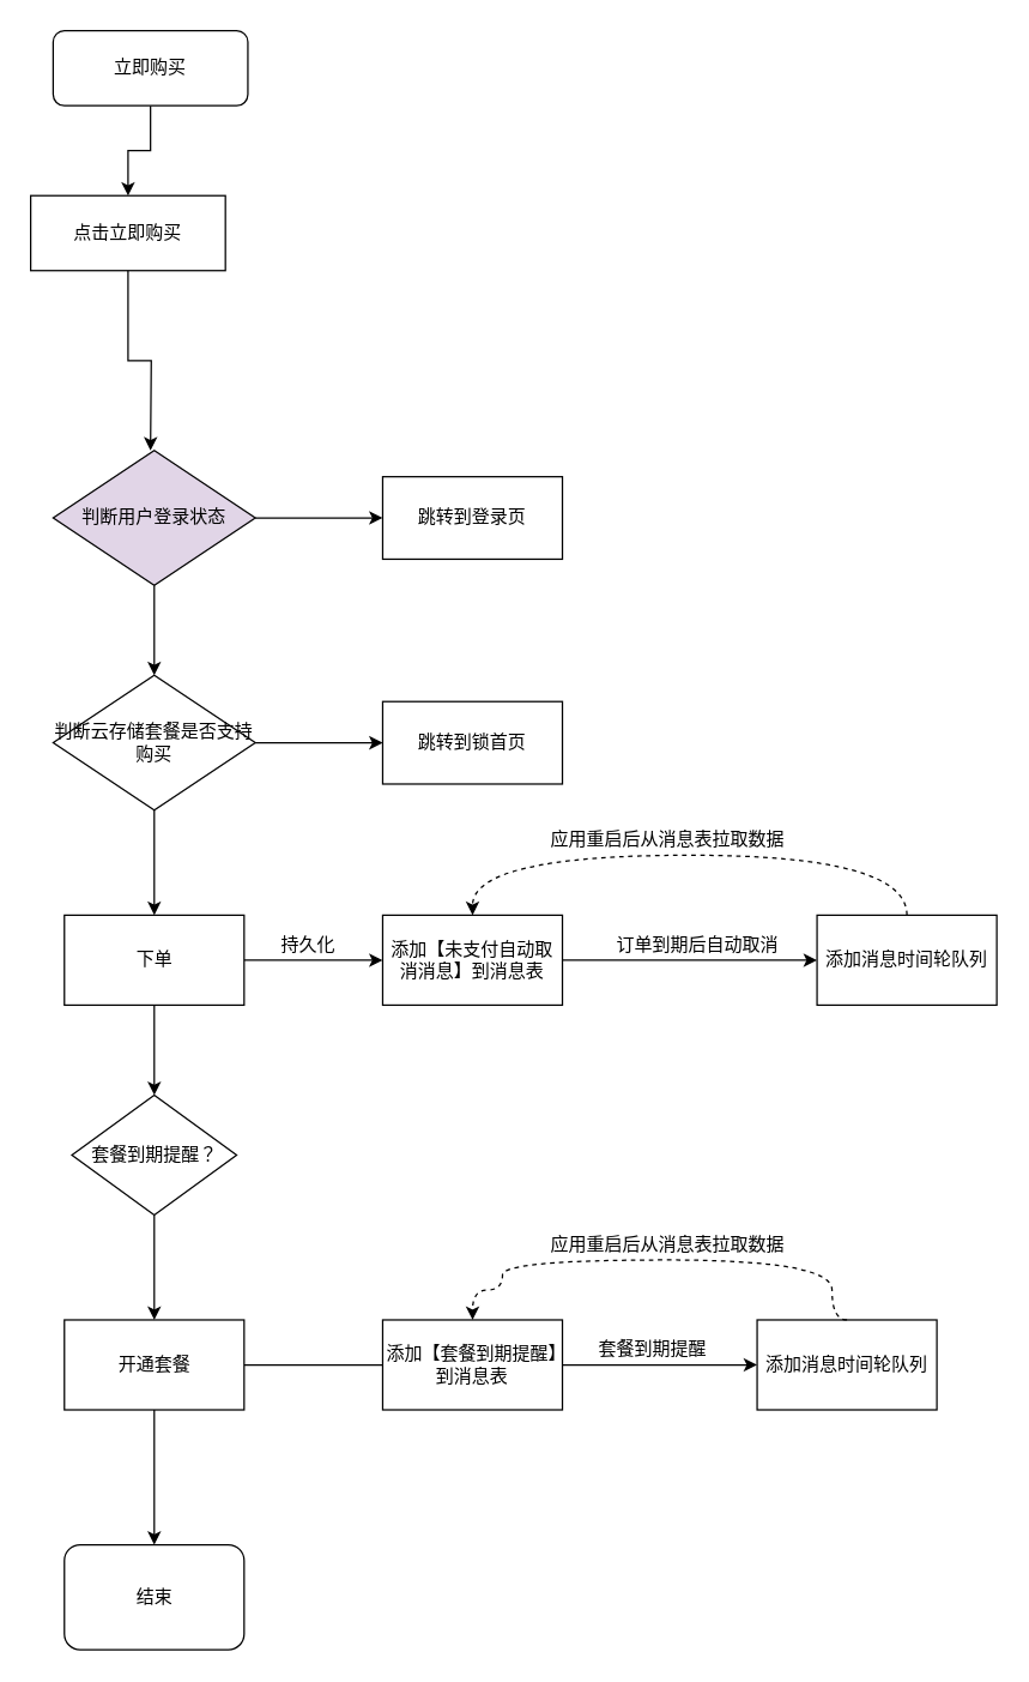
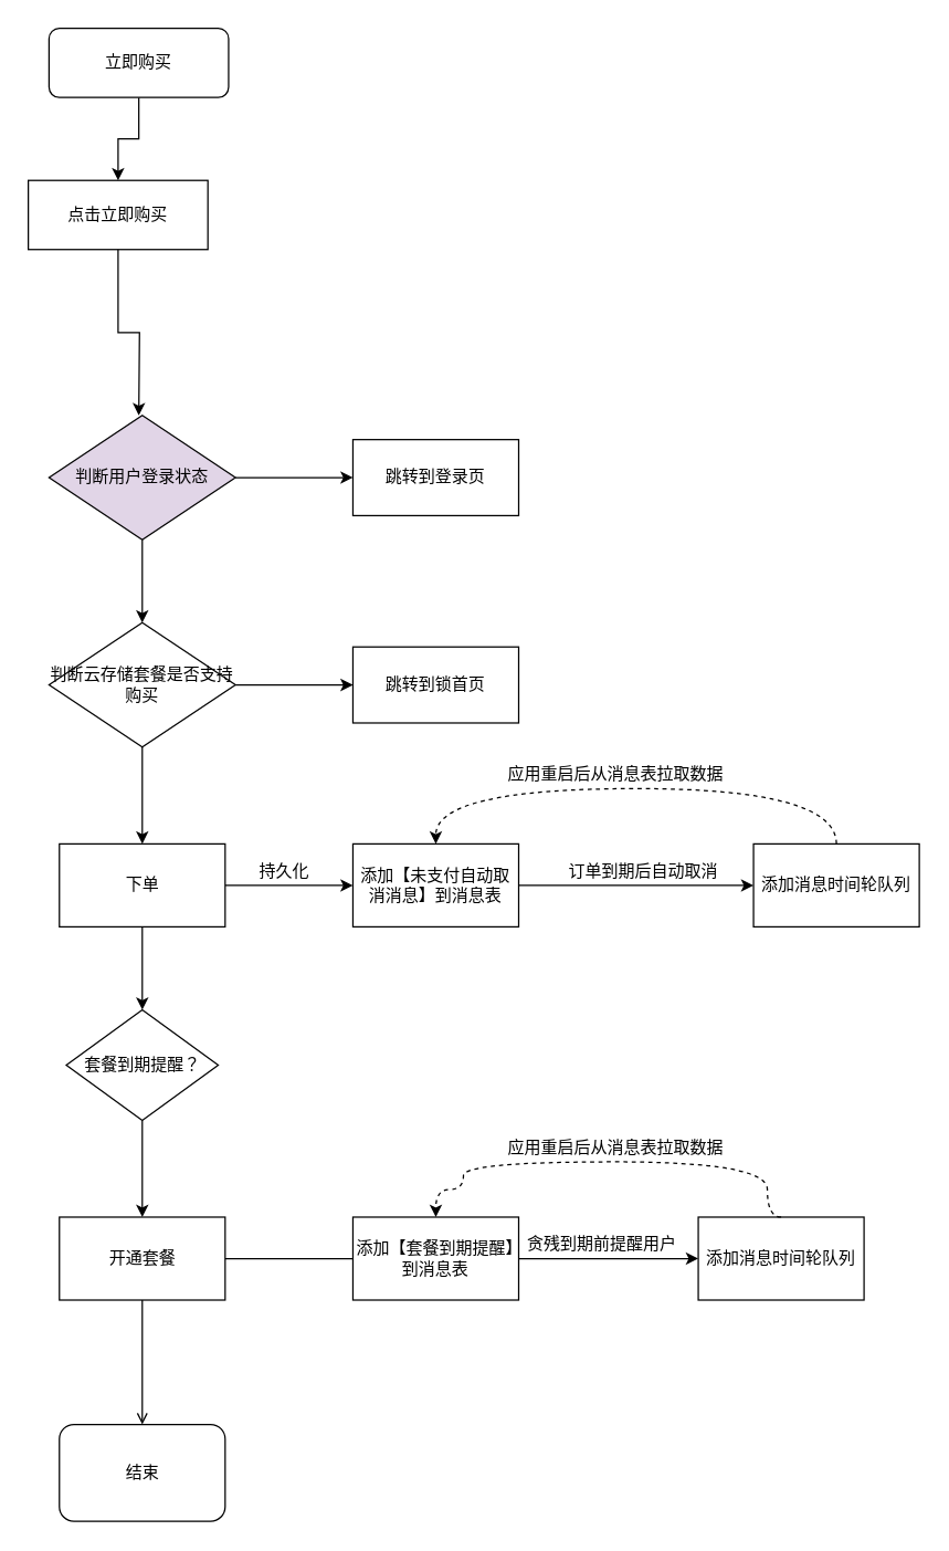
  <mxCell id="0" />
  <mxCell id="1" parent="0" />
  <mxCell id="2" value="" style="edgeStyle=orthogonalEdgeStyle;rounded=0;orthogonalLoop=1;jettySize=auto;html=1;" parent="1" source="3" target="5" edge="1"><mxGeometry relative="1" as="geometry" /></mxCell>
  <mxCell id="3" value="立即购买" style="rounded=1;whiteSpace=wrap;html=1;" parent="1" vertex="1"><mxGeometry x="35" y="20" width="130" height="50" as="geometry" /></mxCell>
  <mxCell id="4" style="edgeStyle=orthogonalEdgeStyle;rounded=0;orthogonalLoop=1;jettySize=auto;html=1;exitX=0.5;exitY=1;exitDx=0;exitDy=0;entryX=0.5;entryY=0;entryDx=0;entryDy=0;" parent="1" source="5" edge="1"><mxGeometry relative="1" as="geometry"><mxPoint x="100" y="300" as="targetPoint" /></mxGeometry></mxCell>
  <mxCell id="5" value="点击立即购买" style="rounded=0;whiteSpace=wrap;html=1;" parent="1" vertex="1"><mxGeometry x="20" y="130" width="130" height="50" as="geometry" /></mxCell>
  <mxCell id="6" style="edgeStyle=orthogonalEdgeStyle;rounded=0;orthogonalLoop=1;jettySize=auto;html=1;exitX=0.5;exitY=1;exitDx=0;exitDy=0;" parent="1" source="8" target="11" edge="1"><mxGeometry relative="1" as="geometry" /></mxCell>
  <mxCell id="7" style="edgeStyle=orthogonalEdgeStyle;rounded=0;orthogonalLoop=1;jettySize=auto;html=1;exitX=1;exitY=0.5;exitDx=0;exitDy=0;" parent="1" source="8" edge="1"><mxGeometry relative="1" as="geometry"><mxPoint x="255" y="345" as="targetPoint" /></mxGeometry></mxCell>
  <mxCell id="8" value="判断用户登录状态" style="rhombus;whiteSpace=wrap;html=1;fillColor=#e1d5e7;" parent="1" vertex="1"><mxGeometry x="35" y="300" width="135" height="90" as="geometry" /></mxCell>
  <mxCell id="9" style="edgeStyle=orthogonalEdgeStyle;rounded=0;orthogonalLoop=1;jettySize=auto;html=1;exitX=1;exitY=0.5;exitDx=0;exitDy=0;entryX=0;entryY=0.5;entryDx=0;entryDy=0;" parent="1" source="11" target="14" edge="1"><mxGeometry relative="1" as="geometry" /></mxCell>
  <mxCell id="10" style="edgeStyle=orthogonalEdgeStyle;rounded=0;orthogonalLoop=1;jettySize=auto;html=1;exitX=0.5;exitY=1;exitDx=0;exitDy=0;startArrow=none;startFill=0;" edge="1" parent="1" source="11" target="17"><mxGeometry relative="1" as="geometry" /></mxCell>
  <mxCell id="11" value="判断云存储套餐是否支持购买" style="rhombus;whiteSpace=wrap;html=1;" parent="1" vertex="1"><mxGeometry x="35" y="450" width="135" height="90" as="geometry" /></mxCell>
  <mxCell id="12" value="结束" style="rounded=1;whiteSpace=wrap;html=1;gradientColor=#ffffff;" parent="1" vertex="1"><mxGeometry x="42.5" y="1030" width="120" height="70" as="geometry" /></mxCell>
  <mxCell id="13" value="跳转到登录页" style="rounded=0;whiteSpace=wrap;html=1;" parent="1" vertex="1"><mxGeometry x="255" y="317.5" width="120" height="55" as="geometry" /></mxCell>
  <mxCell id="14" value="跳转到锁首页" style="rounded=0;whiteSpace=wrap;html=1;" parent="1" vertex="1"><mxGeometry x="255" y="467.5" width="120" height="55" as="geometry" /></mxCell>
  <mxCell id="15" style="edgeStyle=orthogonalEdgeStyle;rounded=0;orthogonalLoop=1;jettySize=auto;html=1;exitX=0.5;exitY=1;exitDx=0;exitDy=0;entryX=0.5;entryY=0;entryDx=0;entryDy=0;startArrow=none;startFill=0;" edge="1" parent="1" source="17" target="19"><mxGeometry relative="1" as="geometry" /></mxCell>
  <mxCell id="16" style="edgeStyle=orthogonalEdgeStyle;rounded=0;orthogonalLoop=1;jettySize=auto;html=1;exitX=1;exitY=0.5;exitDx=0;exitDy=0;entryX=0;entryY=0.5;entryDx=0;entryDy=0;startArrow=none;startFill=0;" edge="1" parent="1" source="17" target="21"><mxGeometry relative="1" as="geometry" /></mxCell>
  <mxCell id="17" value="下单" style="rounded=0;whiteSpace=wrap;html=1;" vertex="1" parent="1"><mxGeometry x="42.5" y="610" width="120" height="60" as="geometry" /></mxCell>
  <mxCell id="18" style="rounded=0;orthogonalLoop=1;jettySize=auto;html=1;exitX=0.5;exitY=1;exitDx=0;exitDy=0;startArrow=none;startFill=0;" edge="1" parent="1" source="19" target="29"><mxGeometry relative="1" as="geometry" /></mxCell>
  <mxCell id="19" value="套餐到期提醒？" style="rhombus;whiteSpace=wrap;html=1;" vertex="1" parent="1"><mxGeometry x="47.5" y="730" width="110" height="80" as="geometry" /></mxCell>
  <mxCell id="20" style="edgeStyle=orthogonalEdgeStyle;rounded=0;orthogonalLoop=1;jettySize=auto;html=1;exitX=1;exitY=0.5;exitDx=0;exitDy=0;entryX=0;entryY=0.5;entryDx=0;entryDy=0;startArrow=none;startFill=0;" edge="1" parent="1" source="21" target="23"><mxGeometry relative="1" as="geometry" /></mxCell>
  <mxCell id="21" value="添加【未支付自动取消消息】到消息表" style="rounded=0;whiteSpace=wrap;html=1;" vertex="1" parent="1"><mxGeometry x="255" y="610" width="120" height="60" as="geometry" /></mxCell>
  <mxCell id="22" style="edgeStyle=orthogonalEdgeStyle;rounded=0;orthogonalLoop=1;jettySize=auto;html=1;exitX=0.5;exitY=0;exitDx=0;exitDy=0;entryX=0.5;entryY=0;entryDx=0;entryDy=0;startArrow=none;startFill=0;dashed=1;curved=1;" edge="1" parent="1" source="23" target="21"><mxGeometry relative="1" as="geometry"><Array as="points"><mxPoint x="605" y="570" /><mxPoint x="315" y="570" /></Array></mxGeometry></mxCell>
  <mxCell id="23" value="添加消息时间轮队列" style="rounded=0;whiteSpace=wrap;html=1;" vertex="1" parent="1"><mxGeometry x="545" y="610" width="120" height="60" as="geometry" /></mxCell>
  <mxCell id="24" value="持久化" style="text;html=1;align=center;verticalAlign=middle;resizable=0;points=[];autosize=1;strokeColor=none;fillColor=none;" vertex="1" parent="1"><mxGeometry x="180" y="620" width="50" height="20" as="geometry" /></mxCell>
  <mxCell id="25" value="订单到期后自动取消" style="text;html=1;align=center;verticalAlign=middle;resizable=0;points=[];autosize=1;strokeColor=none;fillColor=none;" vertex="1" parent="1"><mxGeometry x="405" y="620" width="120" height="20" as="geometry" /></mxCell>
  <mxCell id="26" value="应用重启后从消息表拉取数据" style="text;html=1;align=center;verticalAlign=middle;resizable=0;points=[];autosize=1;strokeColor=none;fillColor=none;" vertex="1" parent="1"><mxGeometry x="360" y="550" width="170" height="20" as="geometry" /></mxCell>
- <mxCell id="27" style="edgeStyle=orthogonalEdgeStyle;rounded=0;orthogonalLoop=1;jettySize=auto;html=1;exitX=0.5;exitY=1;exitDx=0;exitDy=0;startArrow=none;startFill=0;" edge="1" parent="1" source="29" target="12"><mxGeometry relative="1" as="geometry" /></mxCell>
+ <mxCell id="27" style="edgeStyle=orthogonalEdgeStyle;rounded=0;orthogonalLoop=1;jettySize=auto;html=1;exitX=0.5;exitY=1;exitDx=0;exitDy=0;startArrow=none;startFill=0;endArrow=open;" edge="1" parent="1" source="29" target="12"><mxGeometry relative="1" as="geometry" /></mxCell>
  <mxCell id="28" style="edgeStyle=orthogonalEdgeStyle;rounded=0;orthogonalLoop=1;jettySize=auto;html=1;exitX=1;exitY=0.5;exitDx=0;exitDy=0;entryX=0;entryY=0.5;entryDx=0;entryDy=0;startArrow=none;startFill=0;endArrow=none;" edge="1" parent="1" source="29" target="31"><mxGeometry relative="1" as="geometry" /></mxCell>
  <mxCell id="29" value="开通套餐" style="rounded=0;whiteSpace=wrap;html=1;" vertex="1" parent="1"><mxGeometry x="42.5" y="880" width="120" height="60" as="geometry" /></mxCell>
  <mxCell id="30" style="edgeStyle=orthogonalEdgeStyle;rounded=0;orthogonalLoop=1;jettySize=auto;html=1;exitX=1;exitY=0.5;exitDx=0;exitDy=0;entryX=0;entryY=0.5;entryDx=0;entryDy=0;startArrow=none;startFill=0;" edge="1" parent="1" source="31" target="32"><mxGeometry relative="1" as="geometry" /></mxCell>
  <mxCell id="31" value="添加【套餐到期提醒】到消息表" style="rounded=0;whiteSpace=wrap;html=1;" vertex="1" parent="1"><mxGeometry x="255" y="880" width="120" height="60" as="geometry" /></mxCell>
  <mxCell id="32" value="添加消息时间轮队列" style="rounded=0;whiteSpace=wrap;html=1;" vertex="1" parent="1"><mxGeometry x="505" y="880" width="120" height="60" as="geometry" /></mxCell>
- <mxCell id="33" value="套餐到期提醒" style="text;html=1;align=center;verticalAlign=middle;resizable=0;points=[];autosize=1;strokeColor=none;fillColor=none;" vertex="1" parent="1"><mxGeometry x="375" y="890" width="120" height="20" as="geometry" /></mxCell>
+ <mxCell id="33" value="贪残到期前提醒用户" style="text;html=1;align=center;verticalAlign=middle;resizable=0;points=[];autosize=1;strokeColor=none;fillColor=none;" vertex="1" parent="1"><mxGeometry x="375" y="890" width="120" height="20" as="geometry" /></mxCell>
  <mxCell id="34" style="edgeStyle=orthogonalEdgeStyle;rounded=0;orthogonalLoop=1;jettySize=auto;html=1;exitX=0.5;exitY=0;exitDx=0;exitDy=0;entryX=0.5;entryY=0;entryDx=0;entryDy=0;startArrow=none;startFill=0;dashed=1;curved=1;" edge="1" parent="1" source="32" target="31"><mxGeometry relative="1" as="geometry"><mxPoint x="615" y="620" as="sourcePoint" /><mxPoint x="325" y="620" as="targetPoint" /><Array as="points"><mxPoint x="555" y="880" /><mxPoint x="555" y="840" /><mxPoint x="335" y="840" /><mxPoint x="335" y="860" /><mxPoint x="315" y="860" /></Array></mxGeometry></mxCell>
  <mxCell id="35" value="应用重启后从消息表拉取数据" style="text;html=1;align=center;verticalAlign=middle;resizable=0;points=[];autosize=1;strokeColor=none;fillColor=none;" vertex="1" parent="1"><mxGeometry x="360" y="820" width="170" height="20" as="geometry" /></mxCell>
